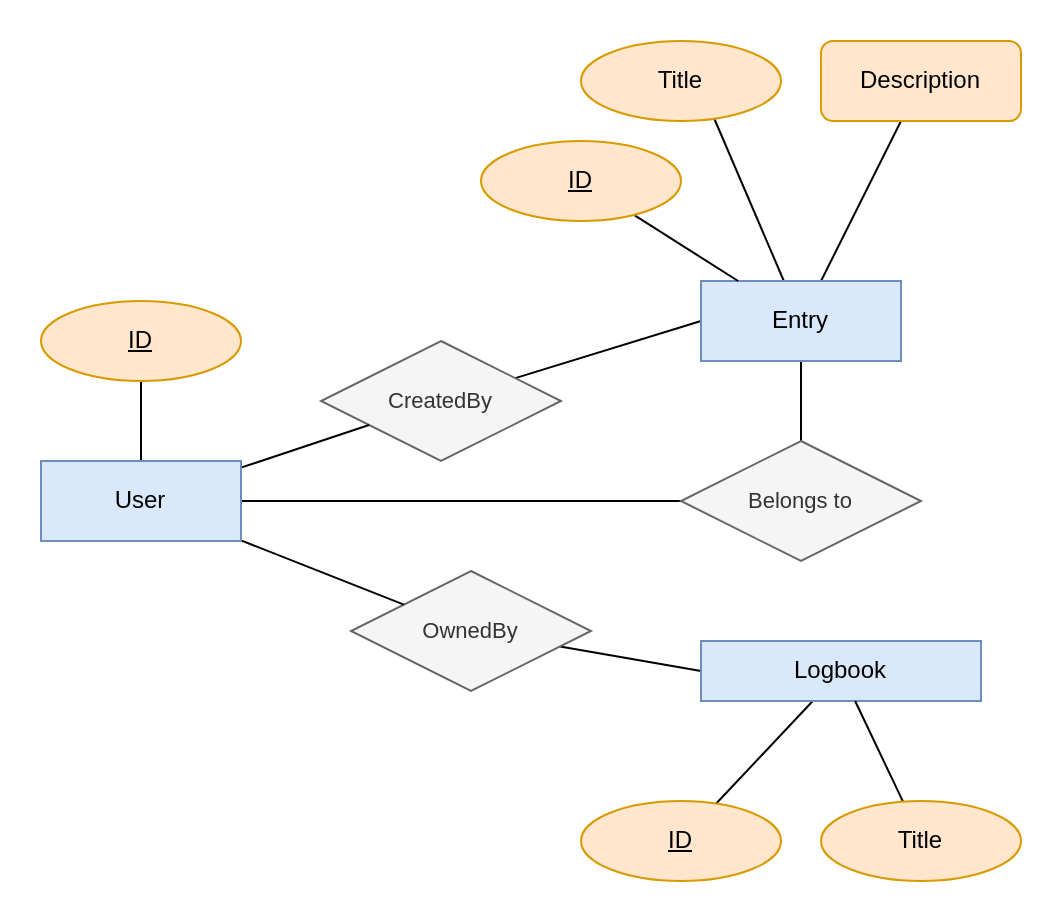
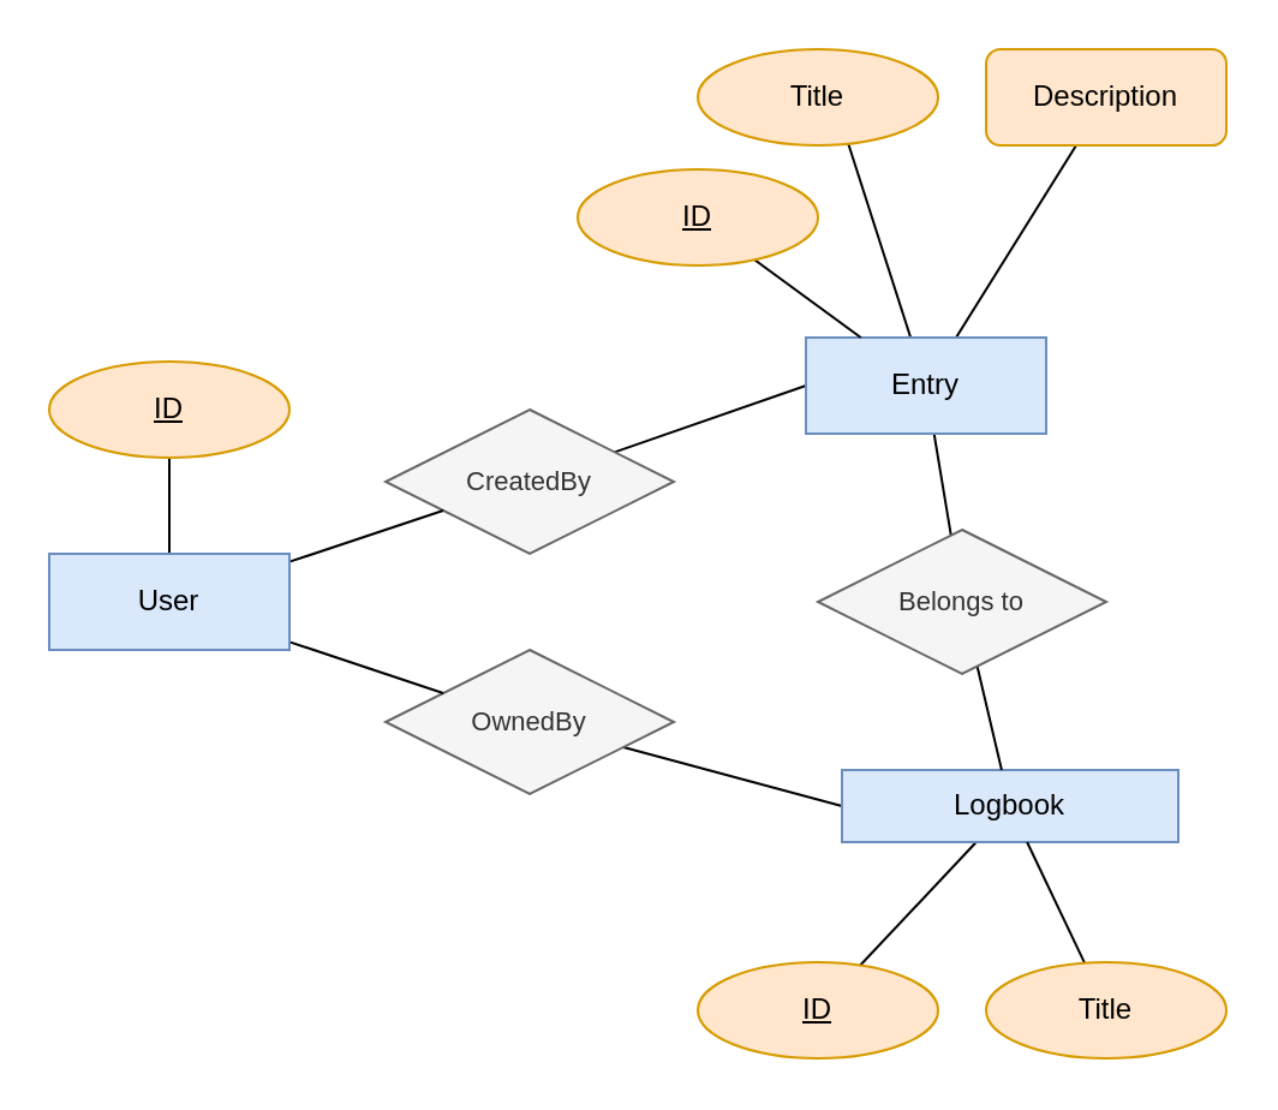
  <mxCell id="0" />
  <mxCell id="1" parent="0" />
  <mxCell id="2" style="edgeStyle=none;rounded=0;orthogonalLoop=1;jettySize=auto;html=1;endArrow=none;endFill=0;" parent="1" source="6" target="10" edge="1"><mxGeometry relative="1" as="geometry" /></mxCell>
  <mxCell id="3" style="edgeStyle=none;rounded=0;orthogonalLoop=1;jettySize=auto;html=1;entryX=0.5;entryY=0;entryDx=0;entryDy=0;strokeColor=default;align=center;verticalAlign=middle;fontFamily=Helvetica;fontSize=11;fontColor=default;labelBackgroundColor=default;endArrow=none;endFill=0;" parent="1" source="6" target="9" edge="1"><mxGeometry relative="1" as="geometry" /></mxCell>
  <mxCell id="4" value="" style="edgeStyle=none;rounded=0;orthogonalLoop=1;jettySize=auto;html=1;strokeColor=default;align=center;verticalAlign=middle;fontFamily=Helvetica;fontSize=11;fontColor=default;labelBackgroundColor=default;endArrow=none;endFill=0;" parent="1" source="6" target="17" edge="1"><mxGeometry relative="1" as="geometry" /></mxCell>
  <mxCell id="5" style="edgeStyle=none;rounded=0;orthogonalLoop=1;jettySize=auto;html=1;exitX=0;exitY=0.5;exitDx=0;exitDy=0;strokeColor=default;align=center;verticalAlign=middle;fontFamily=Helvetica;fontSize=11;fontColor=default;labelBackgroundColor=default;endArrow=none;endFill=0;" parent="1" source="6" target="21" edge="1"><mxGeometry relative="1" as="geometry" /></mxCell>
- <mxCell id="6" value="Entry" style="whiteSpace=wrap;html=1;align=center;fillColor=#dae8fc;strokeColor=#6c8ebf;" parent="1" vertex="1"><mxGeometry x="350" y="140" width="100" height="40" as="geometry" /></mxCell>
+ <mxCell id="6" value="Entry" style="whiteSpace=wrap;html=1;align=center;fillColor=#dae8fc;strokeColor=#6c8ebf;" parent="1" vertex="1"><mxGeometry x="335" y="140" width="100" height="40" as="geometry" /></mxCell>
  <mxCell id="7" style="edgeStyle=none;rounded=0;orthogonalLoop=1;jettySize=auto;html=1;strokeColor=default;align=center;verticalAlign=middle;fontFamily=Helvetica;fontSize=11;fontColor=default;labelBackgroundColor=default;endArrow=none;endFill=0;" parent="1" source="8" target="6" edge="1"><mxGeometry relative="1" as="geometry" /></mxCell>
  <mxCell id="8" value="&lt;u&gt;ID&lt;/u&gt;" style="ellipse;whiteSpace=wrap;html=1;align=center;fillColor=#ffe6cc;strokeColor=#d79b00;" parent="1" vertex="1"><mxGeometry x="240" y="70" width="100" height="40" as="geometry" /></mxCell>
  <mxCell id="9" value="Title" style="ellipse;whiteSpace=wrap;html=1;align=center;fillColor=#ffe6cc;strokeColor=#d79b00;" parent="1" vertex="1"><mxGeometry x="290" y="20" width="100" height="40" as="geometry" /></mxCell>
  <mxCell id="10" value="Description" style="whiteSpace=wrap;html=1;align=center;fillColor=#ffe6cc;strokeColor=#d79b00;rounded=1;" parent="1" vertex="1"><mxGeometry x="410" y="20" width="100" height="40" as="geometry" /></mxCell>
  <mxCell id="11" style="edgeStyle=none;rounded=0;orthogonalLoop=1;jettySize=auto;html=1;exitX=0.5;exitY=0;exitDx=0;exitDy=0;strokeColor=default;align=center;verticalAlign=middle;fontFamily=Helvetica;fontSize=11;fontColor=default;labelBackgroundColor=default;endArrow=none;endFill=0;" parent="1" source="9" target="9" edge="1"><mxGeometry relative="1" as="geometry" /></mxCell>
  <mxCell id="12" value="" style="edgeStyle=none;rounded=0;orthogonalLoop=1;jettySize=auto;html=1;strokeColor=default;align=center;verticalAlign=middle;fontFamily=Helvetica;fontSize=11;fontColor=default;labelBackgroundColor=default;endArrow=none;endFill=0;" parent="1" source="14" target="15" edge="1"><mxGeometry relative="1" as="geometry" /></mxCell>
  <mxCell id="13" style="edgeStyle=none;rounded=0;orthogonalLoop=1;jettySize=auto;html=1;exitX=0;exitY=0.5;exitDx=0;exitDy=0;strokeColor=default;align=center;verticalAlign=middle;fontFamily=Helvetica;fontSize=11;fontColor=default;labelBackgroundColor=default;endArrow=none;endFill=0;" parent="1" source="14" target="18" edge="1"><mxGeometry relative="1" as="geometry" /></mxCell>
  <mxCell id="14" value="Logbook" style="whiteSpace=wrap;html=1;align=center;fillColor=#dae8fc;strokeColor=#6c8ebf;" parent="1" vertex="1"><mxGeometry x="350" y="320" width="140" height="30" as="geometry" /></mxCell>
  <mxCell id="15" value="&lt;u&gt;ID&lt;/u&gt;" style="ellipse;whiteSpace=wrap;html=1;align=center;fillColor=#ffe6cc;strokeColor=#d79b00;" parent="1" vertex="1"><mxGeometry x="290" y="400" width="100" height="40" as="geometry" /></mxCell>
- <mxCell id="16" value="" style="edgeStyle=none;rounded=0;orthogonalLoop=1;jettySize=auto;html=1;strokeColor=default;align=center;verticalAlign=middle;fontFamily=Helvetica;fontSize=11;fontColor=default;labelBackgroundColor=default;endArrow=none;endFill=0;" parent="1" source="17" target="25" edge="1"><mxGeometry relative="1" as="geometry" /></mxCell>
+ <mxCell id="16" value="" style="edgeStyle=none;rounded=0;orthogonalLoop=1;jettySize=auto;html=1;strokeColor=default;align=center;verticalAlign=middle;fontFamily=Helvetica;fontSize=11;fontColor=default;labelBackgroundColor=default;endArrow=none;endFill=0;" parent="1" source="17" target="14" edge="1"><mxGeometry relative="1" as="geometry" /></mxCell>
  <mxCell id="17" value="Belongs to" style="shape=rhombus;perimeter=rhombusPerimeter;whiteSpace=wrap;html=1;align=center;fontFamily=Helvetica;fontSize=11;labelBackgroundColor=none;fillColor=#f5f5f5;strokeColor=#666666;fontColor=#333333;" parent="1" vertex="1"><mxGeometry x="340" y="220" width="120" height="60" as="geometry" /></mxCell>
- <mxCell id="18" value="OwnedBy" style="shape=rhombus;perimeter=rhombusPerimeter;whiteSpace=wrap;html=1;align=center;fontFamily=Helvetica;fontSize=11;labelBackgroundColor=none;fillColor=#f5f5f5;strokeColor=#666666;fontColor=#333333;" parent="1" vertex="1"><mxGeometry x="175" y="285" width="120" height="60" as="geometry" /></mxCell>
+ <mxCell id="18" value="OwnedBy" style="shape=rhombus;perimeter=rhombusPerimeter;whiteSpace=wrap;html=1;align=center;fontFamily=Helvetica;fontSize=11;labelBackgroundColor=none;fillColor=#f5f5f5;strokeColor=#666666;fontColor=#333333;" parent="1" vertex="1"><mxGeometry x="160" y="270" width="120" height="60" as="geometry" /></mxCell>
  <mxCell id="19" value="" style="edgeStyle=none;rounded=0;orthogonalLoop=1;jettySize=auto;html=1;strokeColor=default;align=center;verticalAlign=middle;fontFamily=Helvetica;fontSize=11;fontColor=default;labelBackgroundColor=default;endArrow=none;endFill=0;" parent="1" source="20" target="14" edge="1"><mxGeometry relative="1" as="geometry" /></mxCell>
  <mxCell id="20" value="&lt;span&gt;Title&lt;/span&gt;" style="ellipse;whiteSpace=wrap;html=1;align=center;fontStyle=0;fillColor=#ffe6cc;strokeColor=#d79b00;" parent="1" vertex="1"><mxGeometry x="410" y="400" width="100" height="40" as="geometry" /></mxCell>
  <mxCell id="21" value="CreatedBy" style="shape=rhombus;perimeter=rhombusPerimeter;whiteSpace=wrap;html=1;align=center;fontFamily=Helvetica;fontSize=11;labelBackgroundColor=none;fillColor=#f5f5f5;strokeColor=#666666;fontColor=#333333;" parent="1" vertex="1"><mxGeometry x="160" y="170" width="120" height="60" as="geometry" /></mxCell>
  <mxCell id="22" value="" style="edgeStyle=none;rounded=0;orthogonalLoop=1;jettySize=auto;html=1;strokeColor=default;align=center;verticalAlign=middle;fontFamily=Helvetica;fontSize=11;fontColor=default;labelBackgroundColor=default;endArrow=none;endFill=0;" parent="1" source="25" target="26" edge="1"><mxGeometry relative="1" as="geometry" /></mxCell>
  <mxCell id="23" value="" style="edgeStyle=none;rounded=0;orthogonalLoop=1;jettySize=auto;html=1;strokeColor=default;align=center;verticalAlign=middle;fontFamily=Helvetica;fontSize=11;fontColor=default;labelBackgroundColor=default;endArrow=none;endFill=0;" parent="1" source="25" target="21" edge="1"><mxGeometry relative="1" as="geometry" /></mxCell>
  <mxCell id="24" value="" style="edgeStyle=none;rounded=0;orthogonalLoop=1;jettySize=auto;html=1;strokeColor=default;align=center;verticalAlign=middle;fontFamily=Helvetica;fontSize=11;fontColor=default;labelBackgroundColor=default;endArrow=none;endFill=0;" parent="1" source="25" target="18" edge="1"><mxGeometry relative="1" as="geometry" /></mxCell>
  <mxCell id="25" value="User" style="whiteSpace=wrap;html=1;align=center;fillColor=#dae8fc;strokeColor=#6c8ebf;" parent="1" vertex="1"><mxGeometry x="20" y="230" width="100" height="40" as="geometry" /></mxCell>
  <mxCell id="26" value="&lt;u&gt;ID&lt;/u&gt;" style="ellipse;whiteSpace=wrap;html=1;align=center;fillColor=#ffe6cc;strokeColor=#d79b00;" parent="1" vertex="1"><mxGeometry x="20" y="150" width="100" height="40" as="geometry" /></mxCell>
